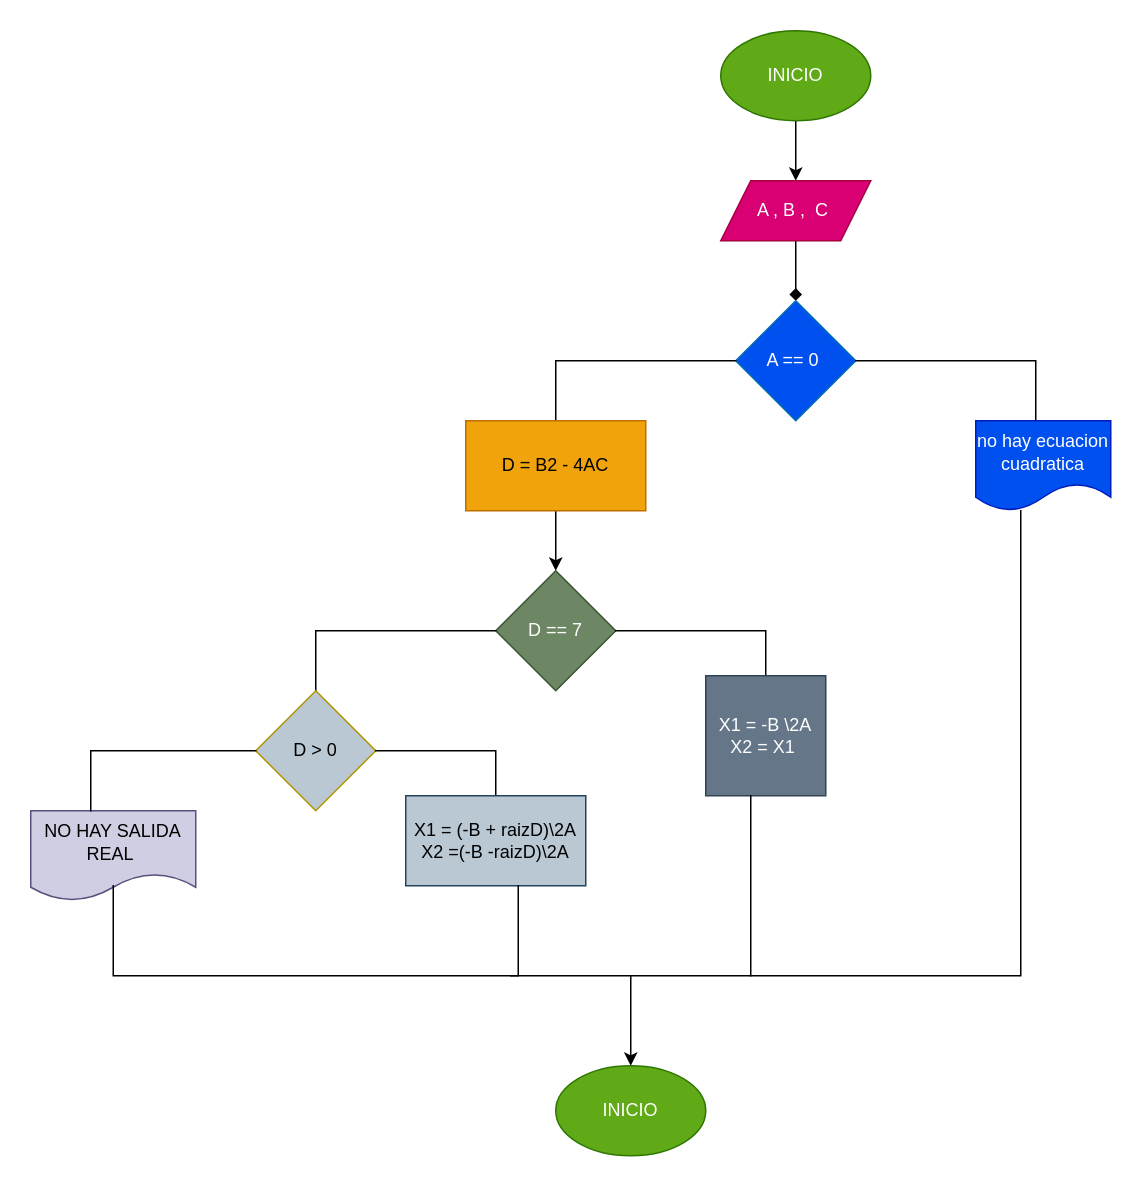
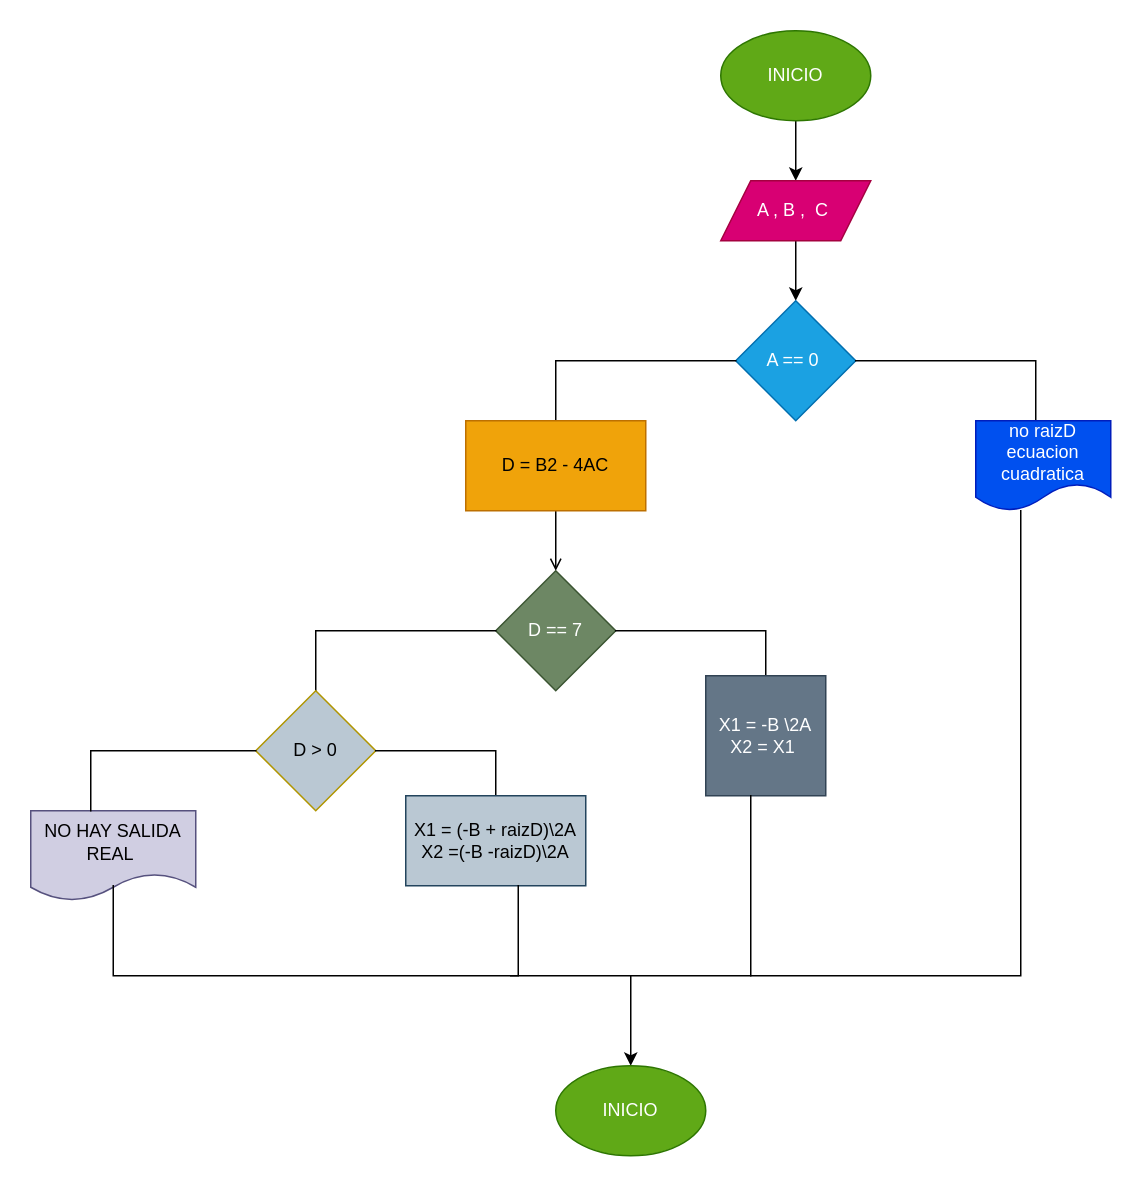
  <mxCell id="0" />
  <mxCell id="1" parent="0" />
  <mxCell id="2" value="" style="edgeStyle=none;html=1;" edge="1" parent="1" source="3" target="5"><mxGeometry relative="1" as="geometry" /></mxCell>
  <mxCell id="3" value="INICIO" style="ellipse;whiteSpace=wrap;html=1;fillColor=#60a917;fontColor=#ffffff;strokeColor=#2D7600;" vertex="1" parent="1"><mxGeometry x="480" y="20" width="100" height="60" as="geometry" /></mxCell>
- <mxCell id="4" value="" style="edgeStyle=none;html=1;endArrow=diamond;" edge="1" parent="1" source="5" target="6"><mxGeometry relative="1" as="geometry" /></mxCell>
+ <mxCell id="4" value="" style="edgeStyle=none;html=1;" edge="1" parent="1" source="5" target="6"><mxGeometry relative="1" as="geometry" /></mxCell>
  <mxCell id="5" value="A , B ,&amp;nbsp; C&amp;nbsp;" style="shape=parallelogram;perimeter=parallelogramPerimeter;whiteSpace=wrap;html=1;fixedSize=1;fillColor=#d80073;fontColor=#ffffff;strokeColor=#A50040;" vertex="1" parent="1"><mxGeometry x="480" y="120" width="100" height="40" as="geometry" /></mxCell>
- <mxCell id="6" value="A == 0&amp;nbsp;" style="rhombus;whiteSpace=wrap;html=1;fillColor=#0050ef;fontColor=#ffffff;strokeColor=#006EAF;" vertex="1" parent="1"><mxGeometry x="490" y="200" width="80" height="80" as="geometry" /></mxCell>
+ <mxCell id="6" value="A == 0&amp;nbsp;" style="rhombus;whiteSpace=wrap;html=1;fillColor=#1ba1e2;fontColor=#ffffff;strokeColor=#006EAF;" vertex="1" parent="1"><mxGeometry x="490" y="200" width="80" height="80" as="geometry" /></mxCell>
  <mxCell id="7" value="" style="shape=partialRectangle;whiteSpace=wrap;html=1;bottom=0;right=0;fillColor=none;direction=south;" vertex="1" parent="1"><mxGeometry x="570" y="240" width="120" height="40" as="geometry" /></mxCell>
- <mxCell id="8" value="no hay ecuacion cuadratica" style="shape=document;whiteSpace=wrap;html=1;boundedLbl=1;fillColor=#0050ef;fontColor=#ffffff;strokeColor=#001DBC;" vertex="1" parent="1"><mxGeometry x="650" y="280" width="90" height="60" as="geometry" /></mxCell>
+ <mxCell id="8" value="no raizD ecuacion cuadratica" style="shape=document;whiteSpace=wrap;html=1;boundedLbl=1;fillColor=#0050ef;fontColor=#ffffff;strokeColor=#001DBC;" vertex="1" parent="1"><mxGeometry x="650" y="280" width="90" height="60" as="geometry" /></mxCell>
  <mxCell id="9" value="" style="shape=partialRectangle;whiteSpace=wrap;html=1;bottom=0;right=0;fillColor=none;" vertex="1" parent="1"><mxGeometry x="370" y="240" width="120" height="40" as="geometry" /></mxCell>
- <mxCell id="10" value="" style="edgeStyle=none;html=1;" edge="1" parent="1" source="11" target="12"><mxGeometry relative="1" as="geometry" /></mxCell>
+ <mxCell id="10" value="" style="edgeStyle=none;html=1;endArrow=open;" edge="1" parent="1" source="11" target="12"><mxGeometry relative="1" as="geometry" /></mxCell>
  <mxCell id="11" value="D = B2 - 4AC" style="rounded=0;whiteSpace=wrap;html=1;fillColor=#f0a30a;fontColor=#000000;strokeColor=#BD7000;" vertex="1" parent="1"><mxGeometry x="310" y="280" width="120" height="60" as="geometry" /></mxCell>
  <mxCell id="12" value="D == 7" style="rhombus;whiteSpace=wrap;html=1;fillColor=#6d8764;fontColor=#ffffff;strokeColor=#3A5431;" vertex="1" parent="1"><mxGeometry x="330" y="380" width="80" height="80" as="geometry" /></mxCell>
  <mxCell id="13" value="" style="shape=partialRectangle;whiteSpace=wrap;html=1;bottom=0;right=0;fillColor=none;direction=south;" vertex="1" parent="1"><mxGeometry x="410" y="420" width="100" height="30" as="geometry" /></mxCell>
  <mxCell id="14" value="X1 = -B \2A&lt;br&gt;X2 = X1&amp;nbsp;" style="whiteSpace=wrap;html=1;aspect=fixed;fillColor=#647687;fontColor=#ffffff;strokeColor=#314354;" vertex="1" parent="1"><mxGeometry x="470" y="450" width="80" height="80" as="geometry" /></mxCell>
  <mxCell id="15" value="" style="shape=partialRectangle;whiteSpace=wrap;html=1;bottom=0;right=0;fillColor=none;" vertex="1" parent="1"><mxGeometry x="210" y="420" width="120" height="40" as="geometry" /></mxCell>
  <mxCell id="16" value="D &amp;gt; 0" style="rhombus;whiteSpace=wrap;html=1;fillColor=#bac8d3;fontColor=#000000;strokeColor=#B09500;" vertex="1" parent="1"><mxGeometry x="170" y="460" width="80" height="80" as="geometry" /></mxCell>
  <mxCell id="17" value="" style="shape=partialRectangle;whiteSpace=wrap;html=1;bottom=0;right=0;fillColor=none;direction=south;" vertex="1" parent="1"><mxGeometry x="250" y="500" width="80" height="30" as="geometry" /></mxCell>
  <mxCell id="18" value="X1 = (-B + raizD)\2A&lt;br&gt;X2 =(-B -raizD)\2A" style="rounded=0;whiteSpace=wrap;html=1;fillColor=#bac8d3;strokeColor=#23445d;" vertex="1" parent="1"><mxGeometry x="270" y="530" width="120" height="60" as="geometry" /></mxCell>
  <mxCell id="19" value="NO HAY SALIDA REAL&amp;nbsp;" style="shape=document;whiteSpace=wrap;html=1;boundedLbl=1;fillColor=#d0cee2;strokeColor=#56517e;" vertex="1" parent="1"><mxGeometry x="20" y="540" width="110" height="60" as="geometry" /></mxCell>
  <mxCell id="20" value="" style="shape=partialRectangle;whiteSpace=wrap;html=1;bottom=0;right=0;fillColor=none;" vertex="1" parent="1"><mxGeometry x="60" y="500" width="110" height="40" as="geometry" /></mxCell>
  <mxCell id="21" value="" style="shape=partialRectangle;whiteSpace=wrap;html=1;bottom=1;right=1;left=1;top=0;fillColor=none;routingCenterX=-0.5;" vertex="1" parent="1"><mxGeometry x="75" y="590" width="270" height="60" as="geometry" /></mxCell>
  <mxCell id="22" value="" style="edgeStyle=none;html=1;" edge="1" parent="1" source="23" target="25"><mxGeometry relative="1" as="geometry" /></mxCell>
  <mxCell id="23" value="" style="shape=partialRectangle;whiteSpace=wrap;html=1;bottom=0;right=0;fillColor=none;direction=west;" vertex="1" parent="1"><mxGeometry x="340" y="530" width="160" height="120" as="geometry" /></mxCell>
  <mxCell id="24" value="" style="shape=partialRectangle;whiteSpace=wrap;html=1;bottom=0;right=0;fillColor=none;direction=west;" vertex="1" parent="1"><mxGeometry x="500" y="340" width="180" height="310" as="geometry" /></mxCell>
  <mxCell id="25" value="INICIO" style="ellipse;whiteSpace=wrap;html=1;fillColor=#60a917;fontColor=#ffffff;strokeColor=#2D7600;" vertex="1" parent="1"><mxGeometry x="370" y="710" width="100" height="60" as="geometry" /></mxCell>
